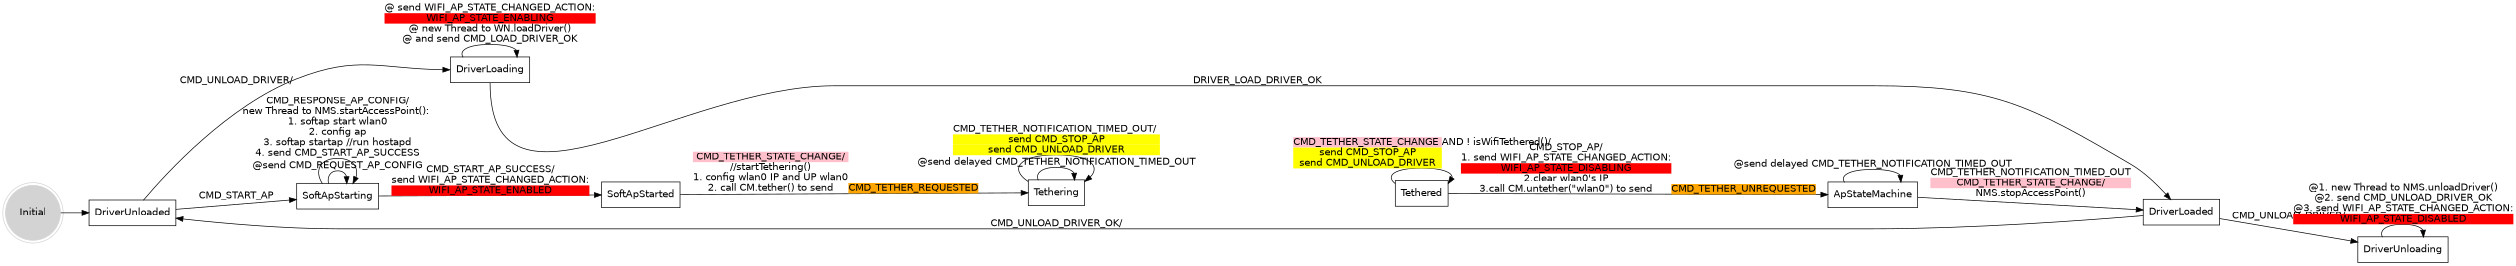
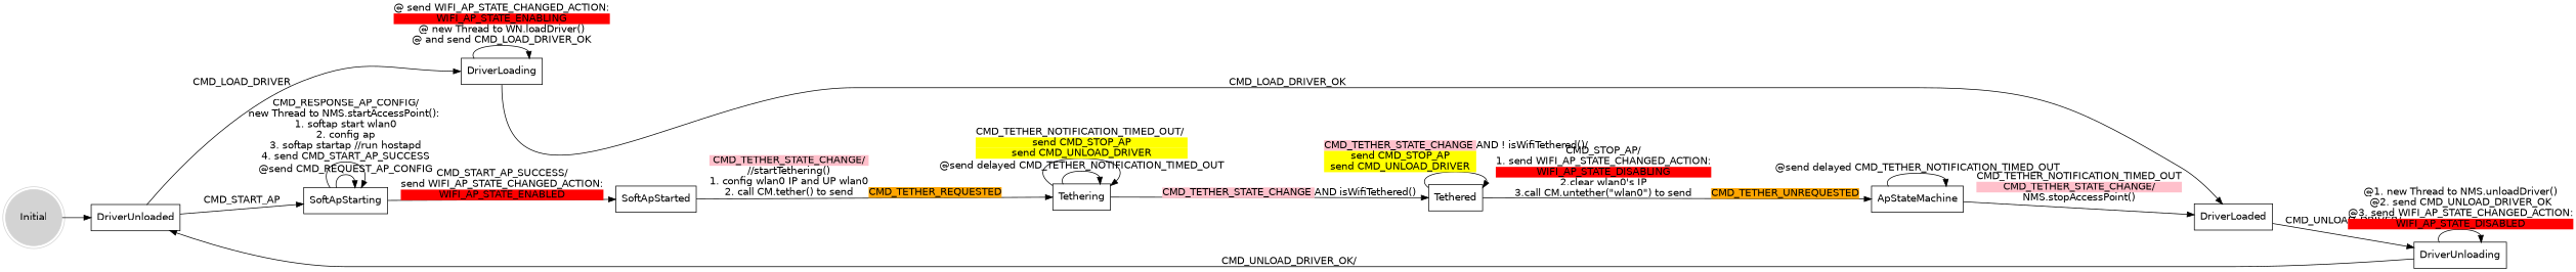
  digraph {
    fontname="DejaVu Sans"
    rankdir=LR
    node [fontname="DejaVu Sans" shape=record]
    edge [fontname="DejaVu Sans"]
    Initial [color=lightgrey shape=doublecircle style=filled]
    DriverUnloaded
    DriverLoading
    SoftApStarting
    DriverLoaded
    DriverUnloading
    SoftApStarted
    Tethering
    Tethered
    n10 [label=ApStateMachine]
    Initial -> DriverUnloaded [label=" "]
-   DriverUnloaded -> DriverLoading [headport=w label="CMD_UNLOAD_DRIVER/"]
+   DriverUnloaded -> DriverLoading [headport=w label=CMD_LOAD_DRIVER]
    DriverUnloaded -> SoftApStarting [label=CMD_START_AP]
    DriverLoading -> DriverLoading [label=<<table cellpadding="0" cellborder="0" cellspacing="0" border="0"> 			<tr>	<td>@ send WIFI_AP_STATE_CHANGED_ACTION:</td>	</tr> 			<tr>	<td  bgcolor="red">WIFI_AP_STATE_ENABLING</td> </tr> 			<tr> 	<td>@ new Thread to WN.loadDriver()</td> </tr> 			<tr> 	<td>@ and send CMD_LOAD_DRIVER_OK</td> </tr> 	</table>>]
-   DriverLoading -> DriverLoaded [label="DRIVER_LOAD_DRIVER_OK " tailport=s]
+   DriverLoading -> DriverLoaded [label="CMD_LOAD_DRIVER_OK " tailport=s]
    SoftApStarting -> SoftApStarting [label=<@send CMD_REQUEST_AP_CONFIG>]
    SoftApStarting -> SoftApStarting [label=<<table cellpadding="0" cellborder="0" cellspacing="0" border="0"> 			<tr>	<td>CMD_RESPONSE_AP_CONFIG/</td>	</tr> 			<tr> 	<td>new Thread to NMS.startAccessPoint(): </td> </tr> 			<tr> 	<td>1. softap start wlan0</td> </tr> 			<tr> 	<td>2. config ap</td> </tr> 			<tr> 	<td>3. softap startap //run hostapd</td> </tr> 			<tr> 	<td>4. send CMD_START_AP_SUCCESS</td> </tr> 	</table>>]
    SoftApStarting -> SoftApStarted [label=<<table cellpadding="0" cellborder="0" cellspacing="0" border="0"> 		<tr> 	<td>CMD_START_AP_SUCCESS/</td> </tr> 		<tr> 	<td>send WIFI_AP_STATE_CHANGED_ACTION:</td> </tr> 		<tr> 	<td bgcolor="red">WIFI_AP_STATE_ENABLED</td> </tr> 	</table>>]
    DriverLoaded -> DriverUnloading [label="CMD_UNLOAD_DRIVER/"]
-   DriverLoaded -> DriverUnloaded [label="CMD_UNLOAD_DRIVER_OK/"]
+   DriverUnloading -> DriverUnloaded [label="CMD_UNLOAD_DRIVER_OK/"]
    DriverUnloading -> DriverUnloading [label=<<table cellpadding="0" cellborder="0" cellspacing="0" border="0"> 		<tr> 	<td>@1. new Thread to NMS.unloadDriver()</td> 	</tr> 		<tr> 	<td>@2. send CMD_UNLOAD_DRIVER_OK</td> </tr> 		<tr> 	<td>@3. send WIFI_AP_STATE_CHANGED_ACTION:</td> </tr> 		<tr> 	<td bgcolor="red">WIFI_AP_STATE_DISABLED</td> </tr> 	</table>>]
    SoftApStarted -> Tethering [label=<<table cellpadding="0" cellborder="0" cellspacing="0" border="0"> 		<tr>	<td bgcolor="pink">CMD_TETHER_STATE_CHANGE/</td> </tr> 		<tr>	<td>//startTethering()</td> </tr> 		<tr>	<td>1. config wlan0 IP and UP wlan0</td> </tr> 		<tr>	<td>2. call CM.tether() to send</td> <td bgcolor="orange">CMD_TETHER_REQUESTED</td> </tr> 	</table>>]
    Tethering -> Tethering [label="@send delayed CMD_TETHER_NOTIFICATION_TIMED_OUT"]
    Tethering -> Tethering [label=<<table cellpadding="0" cellborder="0" cellspacing="0" border="0"> 		<tr> 	<td>CMD_TETHER_NOTIFICATION_TIMED_OUT/ </td>	</tr> 		<tr> 	<td bgcolor="yellow">send CMD_STOP_AP</td> </tr> 		<tr> 	<td bgcolor="yellow">send CMD_UNLOAD_DRIVER</td> </tr> 	</table>>]
+   Tethering -> Tethered [label=<<table cellpadding="0" cellborder="0" cellspacing="0" border="0"> 		<tr>	<td bgcolor="pink">CMD_TETHER_STATE_CHANGE </td> <td>AND isWifiTethered()</td> </tr> 	</table>>]
    Tethered -> Tethered [label=<<table cellpadding="0" cellborder="0" cellspacing="0" border="0"> 		<tr> 	<td bgcolor="pink">CMD_TETHER_STATE_CHANGE </td> <td>AND ! isWifiTethered()/</td> 	</tr> 		<tr> 	<td bgcolor="yellow">send CMD_STOP_AP</td> </tr> 		<tr> 	<td bgcolor="yellow">send CMD_UNLOAD_DRIVER</td> </tr> 	</table>>]
    Tethered -> n10 [label=<<table cellpadding="0" cellborder="0" cellspacing="0" border="0"> 		<tr> 	<td>CMD_STOP_AP/</td> 	</tr> 		<tr> 	<td>1. send WIFI_AP_STATE_CHANGED_ACTION:</td> </tr> 		<tr> 	<td bgcolor="red">WIFI_AP_STATE_DISABLING</td> </tr> 		<tr> 	<td>2.clear wlan0's IP</td> </tr> 		<tr> 	<td>3.call CM.untether("wlan0") to send</td><td bgcolor="orange">CMD_TETHER_UNREQUESTED</td>  </tr>		 	</table>>]
    n10 -> DriverLoaded [label=<<table cellpadding="0" cellborder="0" cellspacing="0" border="0"> 		<tr> 	<td>CMD_TETHER_NOTIFICATION_TIMED_OUT</td> 	</tr> 		<tr> 	<td bgcolor="pink">CMD_TETHER_STATE_CHANGE/</td> </tr> 		<tr> 	<td>NMS.stopAccessPoint()</td> </tr> 	</table>>]
    n10 -> n10 [label="@send delayed CMD_TETHER_NOTIFICATION_TIMED_OUT"]
  }
